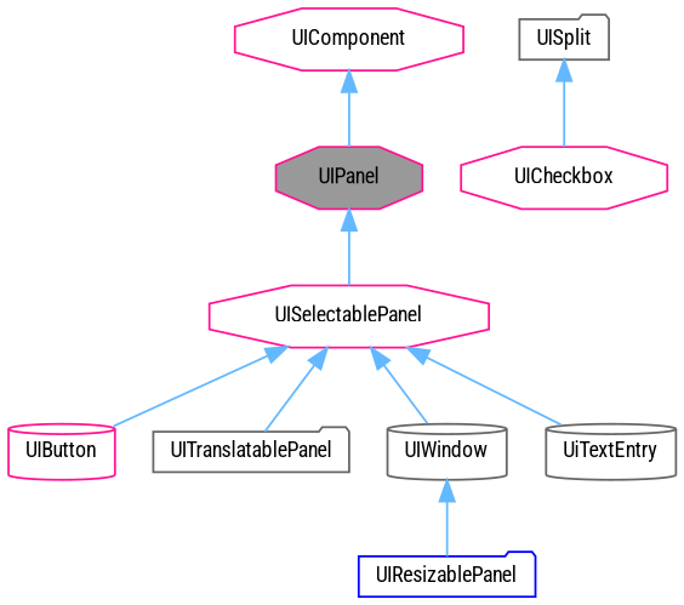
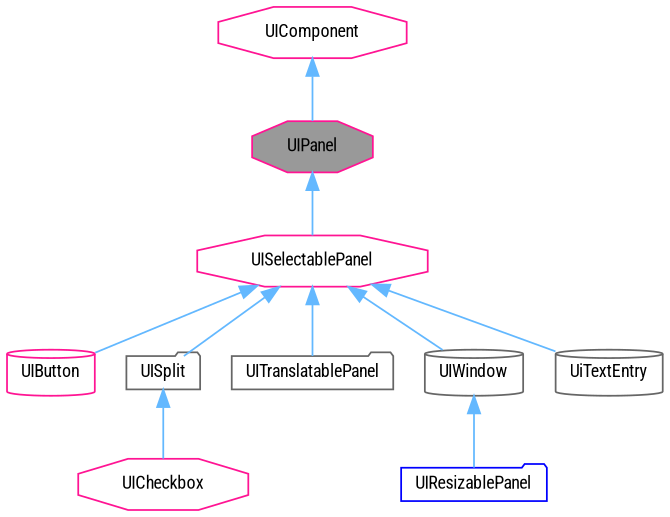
  digraph {
    fontname="Roboto Condensed"
    node [color=deeppink fillcolor=white fontname="Roboto Condensed" fontsize=10 shape=octagon style=filled]
    edge [color=steelblue1 dir=back fontname="Roboto Condensed" fontsize=10 labelfontname=Helvetica labelfontsize=10 style=solid]
    n1 [fillcolor=grey60 fontcolor=black height=0.2 label=UIPanel width=0.4]
    n2 [height=0.2 label=UISelectablePanel width=0.4]
    n3 [height=0.2 label=UIButton shape=cylinder width=0.4]
    n4 [color=gray40 height=0.2 label=UISplit shape=folder width=0.4]
    n5 [color=gray40 height=0.2 label=UITranslatablePanel shape=folder width=0.4]
    n6 [color=gray40 height=0.2 label=UIWindow shape=cylinder width=0.4]
    n7 [color=gray40 height=0.2 label=UiTextEntry shape=cylinder width=0.4]
    n8 [height=0.2 label=UIComponent width=0.4]
    n9 [height=0.2 label=UICheckbox width=0.4]
    n10 [color=blue height=0.2 label=UIResizablePanel shape=folder width=0.4]
    n1 -> n2
    n2 -> n3
+   n2 -> n4
    n2 -> n5
    n2 -> n6
    n2 -> n7
    n4 -> n9
    n6 -> n10
    n8 -> n1
  }
